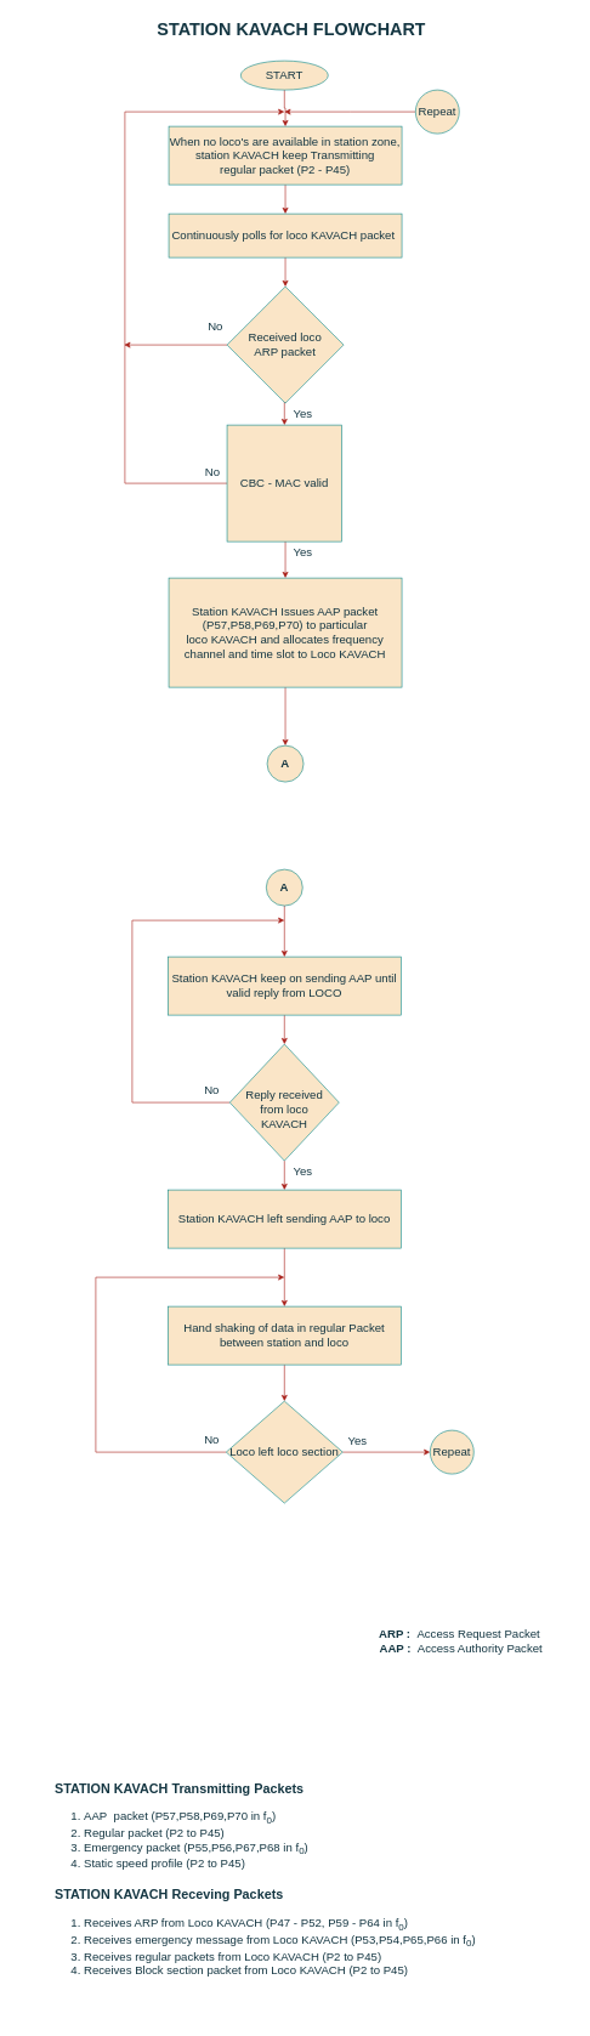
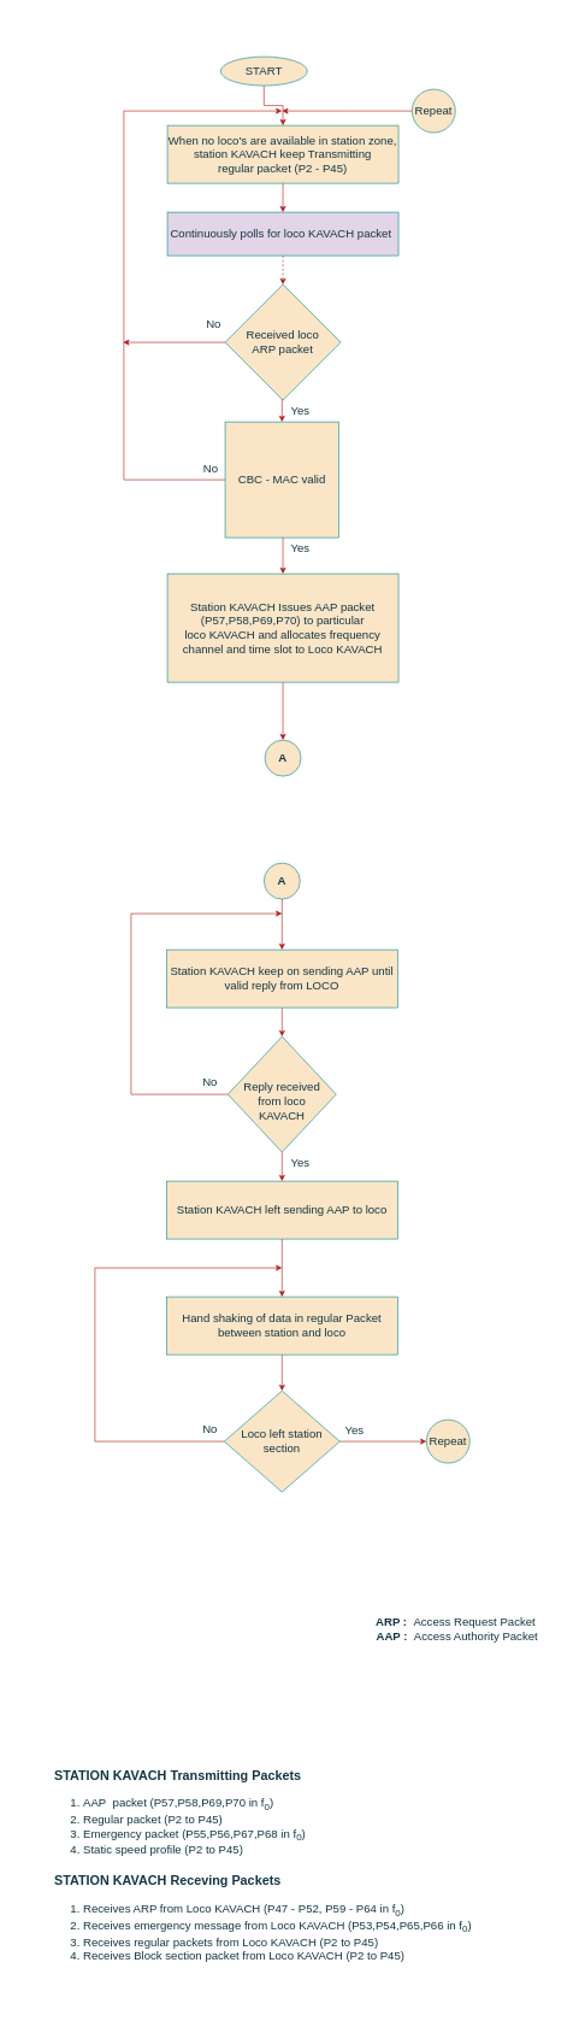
  <mxCell id="0" />
  <mxCell id="1" parent="0" />
  <mxCell id="2" style="edgeStyle=orthogonalEdgeStyle;rounded=0;orthogonalLoop=1;jettySize=auto;html=1;exitX=0.5;exitY=1;exitDx=0;exitDy=0;entryX=0.5;entryY=0;entryDx=0;entryDy=0;labelBackgroundColor=none;fontColor=default;strokeColor=#A8201A;" parent="1" source="3" target="29" edge="1"><mxGeometry relative="1" as="geometry" /></mxCell>
  <mxCell id="3" value="&lt;span style=&quot;font-size: 16px;&quot;&gt;When no loco's are available in station zone, station KAVACH keep Transmitting &lt;br&gt;regular&amp;nbsp;&lt;/span&gt;&lt;span style=&quot;background-color: initial; font-size: 16px;&quot;&gt;packet (P2 - P45)&lt;/span&gt;&lt;span style=&quot;font-size: 16px;&quot;&gt;&lt;br&gt;&lt;/span&gt;" style="rounded=0;whiteSpace=wrap;html=1;align=center;labelBackgroundColor=none;fillColor=#FAE5C7;strokeColor=#0F8B8D;fontColor=#143642;" parent="1" vertex="1"><mxGeometry x="231.25" y="173" width="320" height="80" as="geometry" /></mxCell>
  <mxCell id="4" style="edgeStyle=orthogonalEdgeStyle;rounded=0;orthogonalLoop=1;jettySize=auto;html=1;exitX=0.5;exitY=1;exitDx=0;exitDy=0;entryX=0.5;entryY=0;entryDx=0;entryDy=0;labelBackgroundColor=none;fontColor=default;strokeColor=#A8201A;" parent="1" source="6" target="9" edge="1"><mxGeometry relative="1" as="geometry"><Array as="points"><mxPoint x="391" y="478" /></Array></mxGeometry></mxCell>
  <mxCell id="5" style="edgeStyle=orthogonalEdgeStyle;rounded=0;orthogonalLoop=1;jettySize=auto;html=1;exitX=0;exitY=0.5;exitDx=0;exitDy=0;labelBackgroundColor=none;strokeColor=#A8201A;fontColor=default;" parent="1" source="6" edge="1"><mxGeometry relative="1" as="geometry"><mxPoint x="170" y="473" as="targetPoint" /></mxGeometry></mxCell>
  <mxCell id="6" value="&lt;font style=&quot;font-size: 16px;&quot;&gt;Received loco &lt;br&gt;ARP packet&lt;/font&gt;" style="rhombus;whiteSpace=wrap;html=1;labelBackgroundColor=none;fillColor=#FAE5C7;strokeColor=#0F8B8D;fontColor=#143642;" parent="1" vertex="1"><mxGeometry x="311.25" y="393" width="160" height="160" as="geometry" /></mxCell>
  <mxCell id="7" style="edgeStyle=orthogonalEdgeStyle;rounded=0;orthogonalLoop=1;jettySize=auto;html=1;exitX=0.5;exitY=1;exitDx=0;exitDy=0;entryX=0.5;entryY=0;entryDx=0;entryDy=0;labelBackgroundColor=none;fontColor=default;strokeColor=#A8201A;" parent="1" source="9" target="12" edge="1"><mxGeometry relative="1" as="geometry"><Array as="points"><mxPoint x="390" y="713" /></Array></mxGeometry></mxCell>
  <mxCell id="8" style="edgeStyle=orthogonalEdgeStyle;rounded=0;orthogonalLoop=1;jettySize=auto;html=1;exitX=0;exitY=0.5;exitDx=0;exitDy=0;labelBackgroundColor=none;fontColor=default;strokeColor=#A8201A;" parent="1" source="9" edge="1"><mxGeometry relative="1" as="geometry"><mxPoint x="390" y="153" as="targetPoint" /><Array as="points"><mxPoint x="171" y="663" /><mxPoint x="171" y="153" /></Array></mxGeometry></mxCell>
  <mxCell id="9" value="&lt;font style=&quot;font-size: 16px;&quot;&gt;CBC - MAC valid&lt;/font&gt;" style="whiteSpace=wrap;html=1;labelBackgroundColor=none;fillColor=#FAE5C7;strokeColor=#0F8B8D;fontColor=#143642;rounded=0;" parent="1" vertex="1"><mxGeometry x="311.25" y="583" width="157.5" height="160" as="geometry" /></mxCell>
- <mxCell id="10" value="&lt;h1&gt;STATION KAVACH FLOWCHART&lt;/h1&gt;" style="text;html=1;strokeColor=none;fillColor=none;spacing=5;spacingTop=-20;whiteSpace=wrap;overflow=hidden;rounded=0;align=center;labelBackgroundColor=none;fontColor=#143642;" parent="1" vertex="1"><mxGeometry x="20" y="20" width="760" height="43" as="geometry" /></mxCell>
  <mxCell id="11" style="edgeStyle=orthogonalEdgeStyle;rounded=0;orthogonalLoop=1;jettySize=auto;html=1;exitX=0.5;exitY=1;exitDx=0;exitDy=0;entryX=0.5;entryY=0;entryDx=0;entryDy=0;labelBackgroundColor=none;fontColor=default;strokeColor=#A8201A;" parent="1" source="12" target="13" edge="1"><mxGeometry relative="1" as="geometry" /></mxCell>
  <mxCell id="12" value="&lt;font style=&quot;font-size: 16px;&quot;&gt;Station KAVACH Issues AAP packet (P57,P58,P69,P70) to particular &lt;br&gt;loco KAVACH and allocates frequency channel and time slot to Loco KAVACH&lt;/font&gt;" style="rounded=0;whiteSpace=wrap;html=1;labelBackgroundColor=none;fillColor=#FAE5C7;strokeColor=#0F8B8D;fontColor=#143642;" parent="1" vertex="1"><mxGeometry x="231.25" y="793" width="320" height="150" as="geometry" /></mxCell>
  <mxCell id="13" value="&lt;b&gt;&lt;font style=&quot;font-size: 16px;&quot;&gt;A&lt;/font&gt;&lt;/b&gt;" style="ellipse;whiteSpace=wrap;html=1;aspect=fixed;labelBackgroundColor=none;fillColor=#FAE5C7;strokeColor=#0F8B8D;fontColor=#143642;" parent="1" vertex="1"><mxGeometry x="366.25" y="1023" width="50" height="50" as="geometry" /></mxCell>
  <mxCell id="14" value="&lt;font style=&quot;font-size: 16px;&quot;&gt;No&lt;/font&gt;" style="text;html=1;align=center;verticalAlign=middle;resizable=0;points=[];autosize=1;strokeColor=none;fillColor=none;labelBackgroundColor=none;fontColor=#143642;" parent="1" vertex="1"><mxGeometry x="275" y="433" width="40" height="30" as="geometry" /></mxCell>
  <mxCell id="15" value="&lt;font style=&quot;font-size: 16px;&quot;&gt;No&lt;/font&gt;" style="text;html=1;align=center;verticalAlign=middle;resizable=0;points=[];autosize=1;strokeColor=none;fillColor=none;labelBackgroundColor=none;fontColor=#143642;" parent="1" vertex="1"><mxGeometry x="271.25" y="633" width="40" height="30" as="geometry" /></mxCell>
  <mxCell id="16" style="edgeStyle=orthogonalEdgeStyle;rounded=0;orthogonalLoop=1;jettySize=auto;html=1;exitX=0.5;exitY=1;exitDx=0;exitDy=0;entryX=0.5;entryY=0;entryDx=0;entryDy=0;labelBackgroundColor=none;fontColor=default;strokeColor=#A8201A;" parent="1" source="17" target="22" edge="1"><mxGeometry relative="1" as="geometry" /></mxCell>
  <mxCell id="17" value="&lt;font style=&quot;font-size: 16px;&quot;&gt;Station KAVACH keep on sending AAP until valid reply from LOCO&lt;/font&gt;" style="rounded=0;whiteSpace=wrap;html=1;labelBackgroundColor=none;fillColor=#FAE5C7;strokeColor=#0F8B8D;fontColor=#143642;" parent="1" vertex="1"><mxGeometry x="230" y="1313" width="320" height="80" as="geometry" /></mxCell>
  <mxCell id="18" style="edgeStyle=orthogonalEdgeStyle;rounded=0;orthogonalLoop=1;jettySize=auto;html=1;exitX=0.5;exitY=1;exitDx=0;exitDy=0;entryX=0.5;entryY=0;entryDx=0;entryDy=0;labelBackgroundColor=none;fontColor=default;strokeColor=#A8201A;" parent="1" source="19" target="17" edge="1"><mxGeometry relative="1" as="geometry"><Array as="points"><mxPoint x="390" y="1233" /></Array></mxGeometry></mxCell>
  <mxCell id="19" value="&lt;b&gt;&lt;font style=&quot;font-size: 16px;&quot;&gt;A&lt;/font&gt;&lt;/b&gt;" style="ellipse;whiteSpace=wrap;html=1;aspect=fixed;labelBackgroundColor=none;fillColor=#FAE5C7;strokeColor=#0F8B8D;fontColor=#143642;" parent="1" vertex="1"><mxGeometry x="365" y="1193" width="50" height="50" as="geometry" /></mxCell>
  <mxCell id="20" style="edgeStyle=orthogonalEdgeStyle;rounded=0;orthogonalLoop=1;jettySize=auto;html=1;exitX=0;exitY=0.5;exitDx=0;exitDy=0;labelBackgroundColor=none;fontColor=default;strokeColor=#A8201A;" parent="1" source="22" edge="1"><mxGeometry relative="1" as="geometry"><mxPoint x="390" y="1263" as="targetPoint" /><Array as="points"><mxPoint x="181" y="1513" /></Array></mxGeometry></mxCell>
  <mxCell id="21" style="edgeStyle=orthogonalEdgeStyle;rounded=0;orthogonalLoop=1;jettySize=auto;html=1;exitX=0.5;exitY=1;exitDx=0;exitDy=0;entryX=0.5;entryY=0;entryDx=0;entryDy=0;labelBackgroundColor=none;fontColor=default;strokeColor=#A8201A;" parent="1" source="22" target="26" edge="1"><mxGeometry relative="1" as="geometry" /></mxCell>
  <mxCell id="22" value="&lt;font style=&quot;font-size: 16px;&quot;&gt;&lt;br&gt;Reply received&lt;br&gt;from loco&lt;br&gt;KAVACH&lt;/font&gt;" style="rhombus;whiteSpace=wrap;html=1;labelBackgroundColor=none;fillColor=#FAE5C7;strokeColor=#0F8B8D;fontColor=#143642;" parent="1" vertex="1"><mxGeometry x="315" y="1433" width="150" height="160" as="geometry" /></mxCell>
  <mxCell id="23" value="&lt;font style=&quot;font-size: 16px;&quot;&gt;No&lt;/font&gt;" style="text;html=1;align=center;verticalAlign=middle;resizable=0;points=[];autosize=1;strokeColor=none;fillColor=none;labelBackgroundColor=none;fontColor=#143642;" parent="1" vertex="1"><mxGeometry x="270" y="1481" width="40" height="30" as="geometry" /></mxCell>
  <mxCell id="24" value="&lt;font style=&quot;font-size: 16px;&quot;&gt;Yes&lt;/font&gt;" style="text;html=1;align=center;verticalAlign=middle;resizable=0;points=[];autosize=1;strokeColor=none;fillColor=none;labelBackgroundColor=none;fontColor=#143642;" parent="1" vertex="1"><mxGeometry x="390" y="1593" width="50" height="30" as="geometry" /></mxCell>
  <mxCell id="25" style="edgeStyle=orthogonalEdgeStyle;rounded=0;orthogonalLoop=1;jettySize=auto;html=1;exitX=0.5;exitY=1;exitDx=0;exitDy=0;entryX=0.5;entryY=0;entryDx=0;entryDy=0;labelBackgroundColor=none;fontColor=default;strokeColor=#A8201A;" parent="1" source="26" target="32" edge="1"><mxGeometry relative="1" as="geometry" /></mxCell>
  <mxCell id="26" value="&lt;font style=&quot;font-size: 16px;&quot;&gt;Station KAVACH left sending AAP to loco&lt;/font&gt;" style="rounded=0;whiteSpace=wrap;html=1;labelBackgroundColor=none;fillColor=#FAE5C7;strokeColor=#0F8B8D;fontColor=#143642;" parent="1" vertex="1"><mxGeometry x="230" y="1633" width="320" height="80" as="geometry" /></mxCell>
  <mxCell id="27" value="&lt;font style=&quot;font-size: 16px;&quot;&gt;Yes&lt;/font&gt;" style="text;html=1;align=center;verticalAlign=middle;resizable=0;points=[];autosize=1;strokeColor=none;fillColor=none;labelBackgroundColor=none;fontColor=#143642;" parent="1" vertex="1"><mxGeometry x="390" y="553" width="50" height="30" as="geometry" /></mxCell>
- <mxCell id="28" style="edgeStyle=orthogonalEdgeStyle;rounded=0;orthogonalLoop=1;jettySize=auto;html=1;exitX=0.5;exitY=1;exitDx=0;exitDy=0;entryX=0.5;entryY=0;entryDx=0;entryDy=0;labelBackgroundColor=none;fontColor=default;strokeColor=#A8201A;" parent="1" source="29" target="6" edge="1"><mxGeometry relative="1" as="geometry" /></mxCell>
- <mxCell id="29" value="&lt;font style=&quot;font-size: 16px;&quot;&gt;Continuously polls for loco KAVACH packet&amp;nbsp;&lt;/font&gt;" style="rounded=0;whiteSpace=wrap;html=1;labelBackgroundColor=none;fillColor=#FAE5C7;strokeColor=#0F8B8D;fontColor=#143642;" parent="1" vertex="1"><mxGeometry x="231.25" y="293" width="320" height="60" as="geometry" /></mxCell>
+ <mxCell id="28" style="edgeStyle=orthogonalEdgeStyle;rounded=0;orthogonalLoop=1;jettySize=auto;html=1;exitX=0.5;exitY=1;exitDx=0;exitDy=0;entryX=0.5;entryY=0;entryDx=0;entryDy=0;labelBackgroundColor=none;fontColor=default;strokeColor=#A8201A;dashed=1;" parent="1" source="29" target="6" edge="1"><mxGeometry relative="1" as="geometry" /></mxCell>
+ <mxCell id="29" value="&lt;font style=&quot;font-size: 16px;&quot;&gt;Continuously polls for loco KAVACH packet&amp;nbsp;&lt;/font&gt;" style="rounded=0;whiteSpace=wrap;html=1;labelBackgroundColor=none;fillColor=#e1d5e7;strokeColor=#0F8B8D;fontColor=#143642;" parent="1" vertex="1"><mxGeometry x="231.25" y="293" width="320" height="60" as="geometry" /></mxCell>
  <mxCell id="30" value="&lt;font style=&quot;font-size: 16px;&quot;&gt;Yes&lt;/font&gt;" style="text;html=1;align=center;verticalAlign=middle;resizable=0;points=[];autosize=1;strokeColor=none;fillColor=none;labelBackgroundColor=none;fontColor=#143642;" parent="1" vertex="1"><mxGeometry x="390" y="743" width="50" height="30" as="geometry" /></mxCell>
  <mxCell id="31" style="edgeStyle=orthogonalEdgeStyle;rounded=0;orthogonalLoop=1;jettySize=auto;html=1;exitX=0.5;exitY=1;exitDx=0;exitDy=0;entryX=0.5;entryY=0;entryDx=0;entryDy=0;labelBackgroundColor=none;fontColor=default;strokeColor=#A8201A;" parent="1" source="32" target="35" edge="1"><mxGeometry relative="1" as="geometry" /></mxCell>
  <mxCell id="32" value="&lt;font style=&quot;font-size: 16px;&quot;&gt;Hand shaking of data in regular Packet between station and loco&lt;/font&gt;" style="rounded=0;whiteSpace=wrap;html=1;labelBackgroundColor=none;fillColor=#FAE5C7;strokeColor=#0F8B8D;fontColor=#143642;" parent="1" vertex="1"><mxGeometry x="230" y="1793" width="320" height="80" as="geometry" /></mxCell>
  <mxCell id="33" style="edgeStyle=orthogonalEdgeStyle;rounded=0;orthogonalLoop=1;jettySize=auto;html=1;exitX=1;exitY=0.5;exitDx=0;exitDy=0;labelBackgroundColor=none;fontColor=default;strokeColor=#A8201A;" parent="1" source="35" target="38" edge="1"><mxGeometry relative="1" as="geometry" /></mxCell>
  <mxCell id="34" style="edgeStyle=orthogonalEdgeStyle;rounded=0;orthogonalLoop=1;jettySize=auto;html=1;exitX=0;exitY=0.5;exitDx=0;exitDy=0;labelBackgroundColor=none;fontColor=default;strokeColor=#A8201A;" parent="1" source="35" edge="1"><mxGeometry relative="1" as="geometry"><mxPoint x="390" y="1753" as="targetPoint" /><Array as="points"><mxPoint x="131" y="1993" /></Array></mxGeometry></mxCell>
- <mxCell id="35" value="&lt;font style=&quot;font-size: 16px;&quot;&gt;Loco left loco section&lt;/font&gt;" style="rhombus;whiteSpace=wrap;html=1;labelBackgroundColor=none;fillColor=#FAE5C7;strokeColor=#0F8B8D;fontColor=#143642;" parent="1" vertex="1"><mxGeometry x="310" y="1923" width="160" height="140" as="geometry" /></mxCell>
+ <mxCell id="35" value="&lt;font style=&quot;font-size: 16px;&quot;&gt;Loco left station section&lt;/font&gt;" style="rhombus;whiteSpace=wrap;html=1;labelBackgroundColor=none;fillColor=#FAE5C7;strokeColor=#0F8B8D;fontColor=#143642;" parent="1" vertex="1"><mxGeometry x="310" y="1923" width="160" height="140" as="geometry" /></mxCell>
  <mxCell id="36" style="edgeStyle=orthogonalEdgeStyle;rounded=0;orthogonalLoop=1;jettySize=auto;html=1;exitX=0;exitY=0.5;exitDx=0;exitDy=0;labelBackgroundColor=none;fontColor=default;strokeColor=#A8201A;" parent="1" source="37" edge="1"><mxGeometry relative="1" as="geometry"><mxPoint x="390" y="153" as="targetPoint" /></mxGeometry></mxCell>
  <mxCell id="37" value="&lt;font style=&quot;font-size: 16px;&quot;&gt;Repeat&lt;/font&gt;" style="ellipse;whiteSpace=wrap;html=1;aspect=fixed;labelBackgroundColor=none;fillColor=#FAE5C7;strokeColor=#0F8B8D;fontColor=#143642;" parent="1" vertex="1"><mxGeometry x="570" y="123" width="60" height="60" as="geometry" /></mxCell>
  <mxCell id="38" value="&lt;font style=&quot;font-size: 16px;&quot;&gt;Repeat&lt;/font&gt;" style="ellipse;whiteSpace=wrap;html=1;aspect=fixed;labelBackgroundColor=none;fillColor=#FAE5C7;strokeColor=#0F8B8D;fontColor=#143642;" parent="1" vertex="1"><mxGeometry x="590" y="1963" width="60" height="60" as="geometry" /></mxCell>
  <mxCell id="39" value="&lt;font style=&quot;font-size: 16px;&quot;&gt;Yes&lt;/font&gt;" style="text;html=1;align=center;verticalAlign=middle;resizable=0;points=[];autosize=1;strokeColor=none;fillColor=none;labelBackgroundColor=none;fontColor=#143642;" parent="1" vertex="1"><mxGeometry x="465" y="1963" width="50" height="30" as="geometry" /></mxCell>
  <mxCell id="40" value="&lt;font style=&quot;font-size: 16px;&quot;&gt;No&lt;/font&gt;" style="text;html=1;align=center;verticalAlign=middle;resizable=0;points=[];autosize=1;strokeColor=none;fillColor=none;labelBackgroundColor=none;fontColor=#143642;" parent="1" vertex="1"><mxGeometry x="270" y="1961" width="40" height="30" as="geometry" /></mxCell>
  <mxCell id="41" style="edgeStyle=orthogonalEdgeStyle;rounded=0;orthogonalLoop=1;jettySize=auto;html=1;exitX=0.5;exitY=1;exitDx=0;exitDy=0;entryX=0.5;entryY=0;entryDx=0;entryDy=0;labelBackgroundColor=none;fontColor=default;strokeColor=#A8201A;" parent="1" source="42" target="3" edge="1"><mxGeometry relative="1" as="geometry" /></mxCell>
- <mxCell id="42" value="&lt;span style=&quot;font-size: 16px;&quot;&gt;START&lt;/span&gt;" style="ellipse;whiteSpace=wrap;html=1;labelBackgroundColor=none;fillColor=#FAE5C7;strokeColor=#0F8B8D;fontColor=#143642;" parent="1" vertex="1"><mxGeometry x="330" y="83" width="120" height="40" as="geometry" /></mxCell>
+ <mxCell id="42" value="&lt;span style=&quot;font-size: 16px;&quot;&gt;START&lt;/span&gt;" style="ellipse;whiteSpace=wrap;html=1;labelBackgroundColor=none;fillColor=#FAE5C7;strokeColor=#0F8B8D;fontColor=#143642;" parent="1" vertex="1"><mxGeometry x="305" y="78" width="120" height="40" as="geometry" /></mxCell>
  <mxCell id="43" value="&lt;font style=&quot;font-size: 16px;&quot;&gt;&lt;b&gt;&amp;nbsp;ARP :&amp;nbsp; &lt;/b&gt;Access Request Packet&lt;br&gt;&lt;b&gt;&amp;nbsp; AAP :&amp;nbsp; &lt;/b&gt;Access Authority Packet&lt;/font&gt;" style="text;html=1;strokeColor=none;fillColor=none;align=center;verticalAlign=middle;whiteSpace=wrap;rounded=0;fontColor=#143642;" parent="1" vertex="1"><mxGeometry x="468.75" y="2193" width="319" height="120" as="geometry" /></mxCell>
  <mxCell id="44" value="&lt;h1&gt;&lt;font style=&quot;font-size: 18px;&quot;&gt;STATION KAVACH Transmitting Packets&lt;/font&gt;&lt;/h1&gt;&lt;div style=&quot;font-size: 16px;&quot;&gt;&lt;ol&gt;&lt;li&gt;&lt;font style=&quot;font-size: 16px;&quot;&gt;AAP&amp;nbsp; packet (P57,P58,P69,P70 in f&lt;sub&gt;0&lt;/sub&gt;)&lt;/font&gt;&lt;/li&gt;&lt;li&gt;&lt;font style=&quot;font-size: 16px;&quot;&gt;Regular packet (P2 to P45)&lt;/font&gt;&lt;/li&gt;&lt;li&gt;&lt;font style=&quot;font-size: 16px;&quot;&gt;Emergency packet (P55,P56,P67,P68 in f&lt;sub&gt;0&lt;/sub&gt;)&lt;/font&gt;&lt;/li&gt;&lt;li&gt;&lt;font style=&quot;font-size: 16px;&quot;&gt;Static speed profile (P2 to P45)&lt;/font&gt;&lt;/li&gt;&lt;/ol&gt;&lt;/div&gt;&lt;h1 style=&quot;&quot;&gt;&lt;font style=&quot;font-size: 18px;&quot;&gt;STATION KAVACH Receving Packets&lt;/font&gt;&lt;/h1&gt;&lt;div style=&quot;font-size: 16px;&quot;&gt;&lt;ol&gt;&lt;li&gt;&lt;font style=&quot;font-size: 16px;&quot;&gt;Receives ARP from Loco KAVACH (P47 - P52, P59 - P64 in f&lt;sub&gt;0&lt;/sub&gt;)&lt;/font&gt;&lt;/li&gt;&lt;li&gt;&lt;font style=&quot;font-size: 16px;&quot;&gt;Receives emergency message from Loco KAVACH (P53,P54,P65,P66 in f&lt;sub&gt;0&lt;/sub&gt;)&lt;/font&gt;&lt;/li&gt;&lt;li&gt;&lt;font style=&quot;font-size: 16px;&quot;&gt;Receives regular packets from Loco KAVACH (P2 to P45)&lt;/font&gt;&lt;/li&gt;&lt;li&gt;&lt;font style=&quot;font-size: 16px;&quot;&gt;Receives Block section packet from Loco KAVACH (P2 to P45)&lt;/font&gt;&lt;/li&gt;&lt;/ol&gt;&lt;/div&gt;" style="text;html=1;strokeColor=none;fillColor=none;spacing=5;spacingTop=-20;whiteSpace=wrap;overflow=hidden;rounded=0;fontColor=#143642;" parent="1" vertex="1"><mxGeometry x="70" y="2433" width="680" height="340" as="geometry" /></mxCell>
